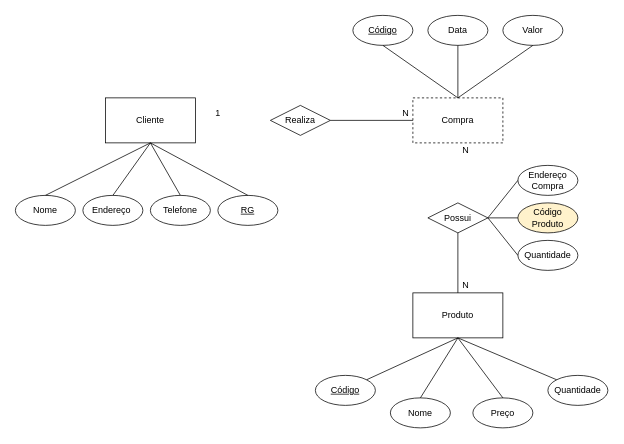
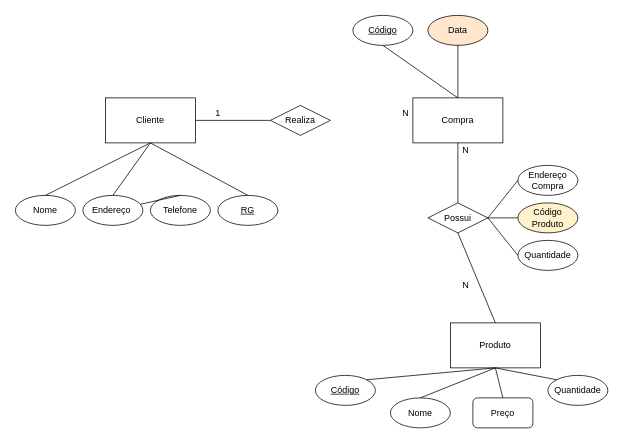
  <mxCell id="0" />
  <mxCell id="1" parent="0" />
  <mxCell id="2" value="Cliente" style="rounded=0;whiteSpace=wrap;html=1;" vertex="1" parent="1"><mxGeometry x="140" y="130" width="120" height="60" as="geometry" /></mxCell>
- <mxCell id="3" value="Compra" style="rounded=0;whiteSpace=wrap;html=1;dashed=1;" vertex="1" parent="1"><mxGeometry x="550" y="130" width="120" height="60" as="geometry" /></mxCell>
- <mxCell id="4" value="Produto" style="rounded=0;whiteSpace=wrap;html=1;" vertex="1" parent="1"><mxGeometry x="550" y="390" width="120" height="60" as="geometry" /></mxCell>
+ <mxCell id="3" value="Compra" style="rounded=0;whiteSpace=wrap;html=1;" vertex="1" parent="1"><mxGeometry x="550" y="130" width="120" height="60" as="geometry" /></mxCell>
+ <mxCell id="4" value="Produto" style="rounded=0;whiteSpace=wrap;html=1;" vertex="1" parent="1"><mxGeometry x="600" y="430" width="120" height="60" as="geometry" /></mxCell>
  <mxCell id="5" value="Realiza" style="rhombus;whiteSpace=wrap;html=1;" vertex="1" parent="1"><mxGeometry x="360" y="140" width="80" height="40" as="geometry" /></mxCell>
- <mxCell id="6" value="" style="endArrow=none;html=1;rounded=0;exitX=1;exitY=0.5;exitDx=0;exitDy=0;entryX=0;entryY=0.5;entryDx=0;entryDy=0;" edge="1" parent="1" source="5" target="3"><mxGeometry width="50" height="50" relative="1" as="geometry"><mxPoint x="380" y="360" as="sourcePoint" /><mxPoint x="430" y="310" as="targetPoint" /></mxGeometry></mxCell>
+ <mxCell id="7" value="" style="endArrow=none;html=1;rounded=0;exitX=1;exitY=0.5;exitDx=0;exitDy=0;" edge="1" parent="1" source="2" target="5"><mxGeometry width="50" height="50" relative="1" as="geometry"><mxPoint x="380" y="360" as="sourcePoint" /><mxPoint x="430" y="310" as="targetPoint" /></mxGeometry></mxCell>
  <mxCell id="8" value="Possui" style="rhombus;whiteSpace=wrap;html=1;" vertex="1" parent="1"><mxGeometry x="570" y="270" width="80" height="40" as="geometry" /></mxCell>
+ <mxCell id="9" value="" style="endArrow=none;html=1;rounded=0;entryX=0.5;entryY=1;entryDx=0;entryDy=0;exitX=0.5;exitY=0;exitDx=0;exitDy=0;" edge="1" parent="1" source="8" target="3"><mxGeometry width="50" height="50" relative="1" as="geometry"><mxPoint x="380" y="360" as="sourcePoint" /><mxPoint x="430" y="310" as="targetPoint" /></mxGeometry></mxCell>
  <mxCell id="10" value="" style="endArrow=none;html=1;rounded=0;entryX=0.5;entryY=1;entryDx=0;entryDy=0;exitX=0.5;exitY=0;exitDx=0;exitDy=0;" edge="1" parent="1" source="4" target="8"><mxGeometry width="50" height="50" relative="1" as="geometry"><mxPoint x="610" y="380" as="sourcePoint" /><mxPoint x="430" y="310" as="targetPoint" /></mxGeometry></mxCell>
  <mxCell id="11" value="1" style="text;html=1;align=center;verticalAlign=middle;resizable=0;points=[];autosize=1;strokeColor=none;fillColor=none;" vertex="1" parent="1"><mxGeometry x="280" y="140" width="20" height="20" as="geometry" /></mxCell>
  <mxCell id="12" value="N" style="text;html=1;align=center;verticalAlign=middle;resizable=0;points=[];autosize=1;strokeColor=none;fillColor=none;" vertex="1" parent="1"><mxGeometry x="530" y="140" width="20" height="20" as="geometry" /></mxCell>
  <mxCell id="13" value="N" style="text;html=1;align=center;verticalAlign=middle;resizable=0;points=[];autosize=1;strokeColor=none;fillColor=none;" vertex="1" parent="1"><mxGeometry x="610" y="190" width="20" height="20" as="geometry" /></mxCell>
  <mxCell id="14" value="N" style="text;html=1;align=center;verticalAlign=middle;resizable=0;points=[];autosize=1;strokeColor=none;fillColor=none;" vertex="1" parent="1"><mxGeometry x="610" y="370" width="20" height="20" as="geometry" /></mxCell>
  <mxCell id="15" value="Nome" style="ellipse;whiteSpace=wrap;html=1;" vertex="1" parent="1"><mxGeometry x="20" y="260" width="80" height="40" as="geometry" /></mxCell>
  <mxCell id="16" value="Endereço&amp;nbsp;" style="ellipse;whiteSpace=wrap;html=1;" vertex="1" parent="1"><mxGeometry x="110" y="260" width="80" height="40" as="geometry" /></mxCell>
  <mxCell id="17" value="Telefone" style="ellipse;whiteSpace=wrap;html=1;" vertex="1" parent="1"><mxGeometry x="200" y="260" width="80" height="40" as="geometry" /></mxCell>
  <mxCell id="18" value="&lt;u&gt;RG&lt;/u&gt;" style="ellipse;whiteSpace=wrap;html=1;" vertex="1" parent="1"><mxGeometry x="290" y="260" width="80" height="40" as="geometry" /></mxCell>
  <mxCell id="19" value="" style="endArrow=none;html=1;rounded=0;exitX=0.5;exitY=0;exitDx=0;exitDy=0;entryX=0.5;entryY=1;entryDx=0;entryDy=0;" edge="1" parent="1" source="15" target="2"><mxGeometry width="50" height="50" relative="1" as="geometry"><mxPoint x="380" y="360" as="sourcePoint" /><mxPoint x="430" y="310" as="targetPoint" /></mxGeometry></mxCell>
  <mxCell id="20" value="" style="endArrow=none;html=1;rounded=0;exitX=0.5;exitY=0;exitDx=0;exitDy=0;" edge="1" parent="1" source="16"><mxGeometry width="50" height="50" relative="1" as="geometry"><mxPoint x="380" y="360" as="sourcePoint" /><mxPoint x="200" y="190" as="targetPoint" /></mxGeometry></mxCell>
- <mxCell id="21" value="" style="endArrow=none;html=1;rounded=0;exitX=0.5;exitY=0;exitDx=0;exitDy=0;entryX=0.5;entryY=1;entryDx=0;entryDy=0;" edge="1" parent="1" source="17" target="2"><mxGeometry width="50" height="50" relative="1" as="geometry"><mxPoint x="380" y="360" as="sourcePoint" /><mxPoint x="430" y="310" as="targetPoint" /></mxGeometry></mxCell>
+ <mxCell id="21" value="" style="endArrow=none;html=1;rounded=0;exitX=0.5;exitY=0;exitDx=0;exitDy=0;" edge="1" parent="1" source="17" target="16"><mxGeometry width="50" height="50" relative="1" as="geometry"><mxPoint x="380" y="360" as="sourcePoint" /><mxPoint x="430" y="310" as="targetPoint" /></mxGeometry></mxCell>
  <mxCell id="22" value="" style="endArrow=none;html=1;rounded=0;exitX=0.5;exitY=0;exitDx=0;exitDy=0;entryX=0.5;entryY=1;entryDx=0;entryDy=0;" edge="1" parent="1" source="18" target="2"><mxGeometry width="50" height="50" relative="1" as="geometry"><mxPoint x="380" y="360" as="sourcePoint" /><mxPoint x="430" y="310" as="targetPoint" /></mxGeometry></mxCell>
  <mxCell id="23" value="&lt;u&gt;Código&lt;/u&gt;" style="ellipse;whiteSpace=wrap;html=1;" vertex="1" parent="1"><mxGeometry x="470" y="20" width="80" height="40" as="geometry" /></mxCell>
- <mxCell id="24" value="Data" style="ellipse;whiteSpace=wrap;html=1;" vertex="1" parent="1"><mxGeometry x="570" y="20" width="80" height="40" as="geometry" /></mxCell>
- <mxCell id="25" value="Valor" style="ellipse;whiteSpace=wrap;html=1;" vertex="1" parent="1"><mxGeometry x="670" y="20" width="80" height="40" as="geometry" /></mxCell>
+ <mxCell id="24" value="Data" style="ellipse;whiteSpace=wrap;html=1;fillColor=#ffe6cc;" vertex="1" parent="1"><mxGeometry x="570" y="20" width="80" height="40" as="geometry" /></mxCell>
  <mxCell id="26" value="" style="endArrow=none;html=1;rounded=0;entryX=0.5;entryY=1;entryDx=0;entryDy=0;exitX=0.5;exitY=0;exitDx=0;exitDy=0;" edge="1" parent="1" source="3" target="23"><mxGeometry width="50" height="50" relative="1" as="geometry"><mxPoint x="380" y="360" as="sourcePoint" /><mxPoint x="430" y="310" as="targetPoint" /></mxGeometry></mxCell>
  <mxCell id="27" value="" style="endArrow=none;html=1;rounded=0;entryX=0.5;entryY=1;entryDx=0;entryDy=0;exitX=0.5;exitY=0;exitDx=0;exitDy=0;" edge="1" parent="1" source="3" target="24"><mxGeometry width="50" height="50" relative="1" as="geometry"><mxPoint x="380" y="360" as="sourcePoint" /><mxPoint x="430" y="310" as="targetPoint" /></mxGeometry></mxCell>
- <mxCell id="28" value="" style="endArrow=none;html=1;rounded=0;entryX=0.5;entryY=1;entryDx=0;entryDy=0;exitX=0.5;exitY=0;exitDx=0;exitDy=0;" edge="1" parent="1" source="3" target="25"><mxGeometry width="50" height="50" relative="1" as="geometry"><mxPoint x="380" y="360" as="sourcePoint" /><mxPoint x="430" y="310" as="targetPoint" /></mxGeometry></mxCell>
- <mxCell id="29" value="Preço" style="ellipse;whiteSpace=wrap;html=1;" vertex="1" parent="1"><mxGeometry x="630" y="530" width="80" height="40" as="geometry" /></mxCell>
+ <mxCell id="29" value="Preço" style="whiteSpace=wrap;html=1;rounded=1;" vertex="1" parent="1"><mxGeometry x="630" y="530" width="80" height="40" as="geometry" /></mxCell>
  <mxCell id="30" value="Quantidade" style="ellipse;whiteSpace=wrap;html=1;" vertex="1" parent="1"><mxGeometry x="730" y="500" width="80" height="40" as="geometry" /></mxCell>
  <mxCell id="31" value="Nome" style="ellipse;whiteSpace=wrap;html=1;" vertex="1" parent="1"><mxGeometry x="520" y="530" width="80" height="40" as="geometry" /></mxCell>
  <mxCell id="32" value="&lt;u&gt;Código&lt;/u&gt;" style="ellipse;whiteSpace=wrap;html=1;" vertex="1" parent="1"><mxGeometry x="420" y="500" width="80" height="40" as="geometry" /></mxCell>
  <mxCell id="33" value="" style="endArrow=none;html=1;rounded=0;exitX=1;exitY=0;exitDx=0;exitDy=0;entryX=0.5;entryY=1;entryDx=0;entryDy=0;" edge="1" parent="1" source="32" target="4"><mxGeometry width="50" height="50" relative="1" as="geometry"><mxPoint x="380" y="460" as="sourcePoint" /><mxPoint x="430" y="410" as="targetPoint" /></mxGeometry></mxCell>
  <mxCell id="34" value="" style="endArrow=none;html=1;rounded=0;exitX=0.5;exitY=0;exitDx=0;exitDy=0;entryX=0.5;entryY=1;entryDx=0;entryDy=0;" edge="1" parent="1" source="31" target="4"><mxGeometry width="50" height="50" relative="1" as="geometry"><mxPoint x="380" y="460" as="sourcePoint" /><mxPoint x="430" y="410" as="targetPoint" /></mxGeometry></mxCell>
  <mxCell id="35" value="" style="endArrow=none;html=1;rounded=0;exitX=0.5;exitY=0;exitDx=0;exitDy=0;entryX=0.5;entryY=1;entryDx=0;entryDy=0;" edge="1" parent="1" source="29" target="4"><mxGeometry width="50" height="50" relative="1" as="geometry"><mxPoint x="660" y="530" as="sourcePoint" /><mxPoint x="430" y="410" as="targetPoint" /></mxGeometry></mxCell>
  <mxCell id="36" value="" style="endArrow=none;html=1;rounded=0;exitX=0;exitY=0;exitDx=0;exitDy=0;entryX=0.5;entryY=1;entryDx=0;entryDy=0;" edge="1" parent="1" source="30" target="4"><mxGeometry width="50" height="50" relative="1" as="geometry"><mxPoint x="380" y="460" as="sourcePoint" /><mxPoint x="430" y="410" as="targetPoint" /></mxGeometry></mxCell>
  <mxCell id="37" value="Endereço Compra" style="ellipse;whiteSpace=wrap;html=1;" vertex="1" parent="1"><mxGeometry x="690" y="220" width="80" height="40" as="geometry" /></mxCell>
  <mxCell id="38" value="Código Produto" style="ellipse;whiteSpace=wrap;html=1;fillColor=#fff2cc;" vertex="1" parent="1"><mxGeometry x="690" y="270" width="80" height="40" as="geometry" /></mxCell>
  <mxCell id="39" value="Quantidade" style="ellipse;whiteSpace=wrap;html=1;" vertex="1" parent="1"><mxGeometry x="690" y="320" width="80" height="40" as="geometry" /></mxCell>
  <mxCell id="40" value="" style="endArrow=none;html=1;rounded=0;entryX=0;entryY=0.5;entryDx=0;entryDy=0;exitX=1;exitY=0.5;exitDx=0;exitDy=0;" edge="1" parent="1" source="8" target="39"><mxGeometry width="50" height="50" relative="1" as="geometry"><mxPoint x="380" y="460" as="sourcePoint" /><mxPoint x="430" y="410" as="targetPoint" /></mxGeometry></mxCell>
  <mxCell id="41" value="" style="endArrow=none;html=1;rounded=0;entryX=0;entryY=0.5;entryDx=0;entryDy=0;exitX=1;exitY=0.5;exitDx=0;exitDy=0;" edge="1" parent="1" source="8" target="38"><mxGeometry width="50" height="50" relative="1" as="geometry"><mxPoint x="380" y="460" as="sourcePoint" /><mxPoint x="430" y="410" as="targetPoint" /></mxGeometry></mxCell>
  <mxCell id="42" value="" style="endArrow=none;html=1;rounded=0;entryX=0;entryY=0.5;entryDx=0;entryDy=0;" edge="1" parent="1" target="37"><mxGeometry width="50" height="50" relative="1" as="geometry"><mxPoint x="650" y="290" as="sourcePoint" /><mxPoint x="430" y="410" as="targetPoint" /></mxGeometry></mxCell>
